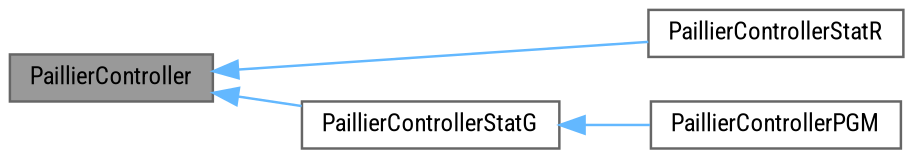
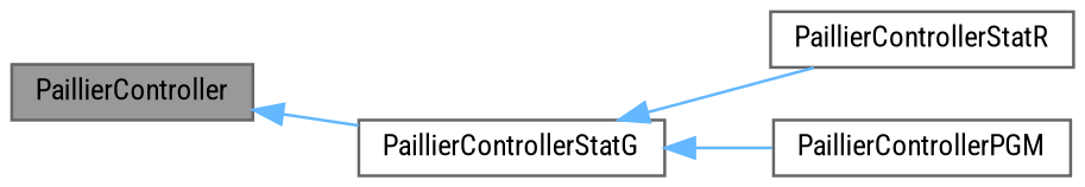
  digraph {
    fontname="Roboto Condensed"
    rankdir=LR
    node [color=gray40 fillcolor=white fontname="Roboto Condensed" fontsize=10 shape=box style=filled]
    edge [color=steelblue1 dir=back fontname="Roboto Condensed" fontsize=10 labelfontname=Helvetica labelfontsize=10 style=solid]
    n1 [fillcolor=grey60 fontcolor=black height=0.2 label=PaillierController width=0.4]
    n2 [height=0.2 label=PaillierControllerStatG width=0.4]
    n3 [height=0.2 label=PaillierControllerStatR width=0.4]
    n4 [height=0.2 label=PaillierControllerPGM width=0.4]
    n1 -> n2
-   n1 -> n3
+   n2 -> n3
    n2 -> n4
  }
